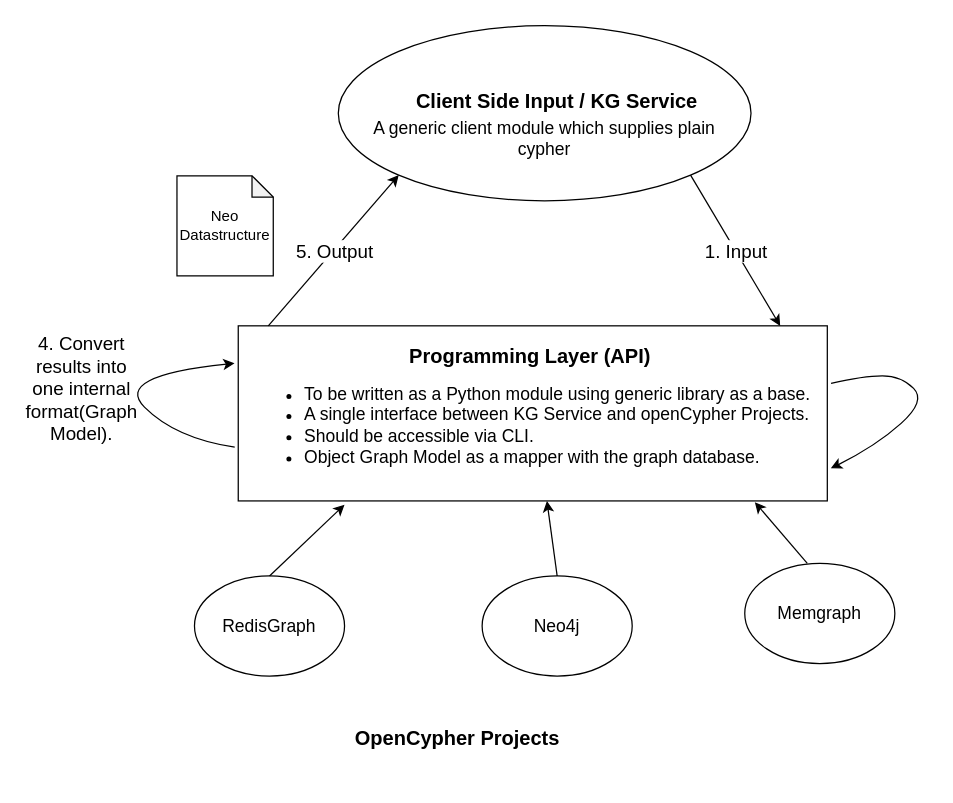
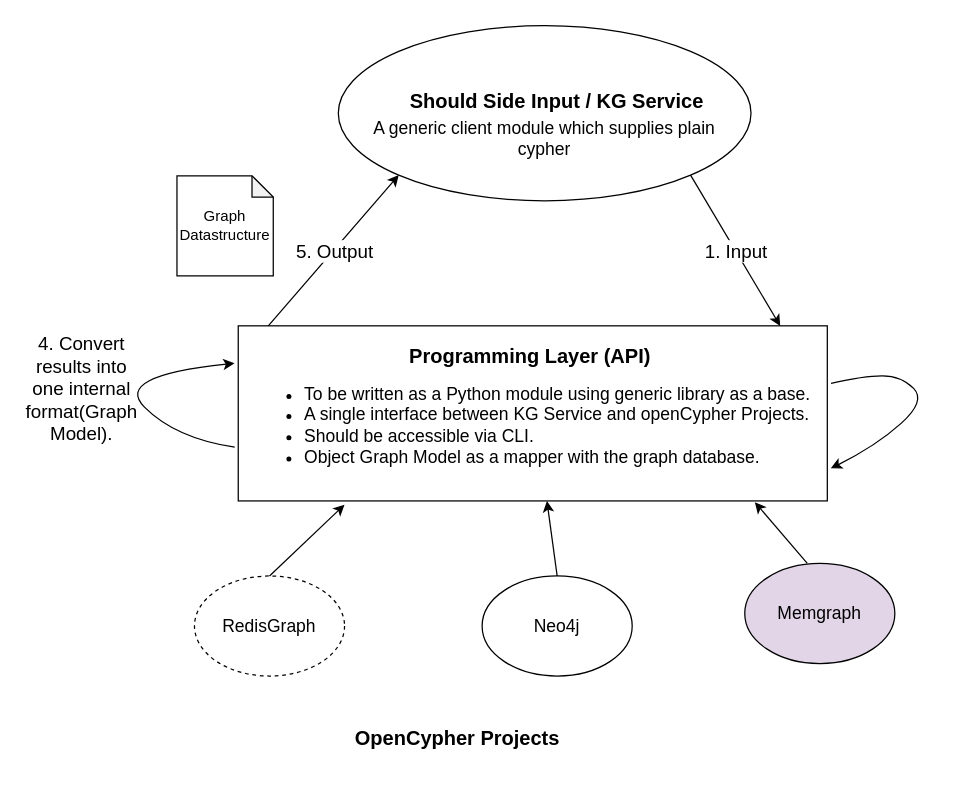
  <mxCell id="0" />
  <mxCell id="1" parent="0" />
  <mxCell id="2" value="&lt;font style=&quot;font-size: 16px&quot;&gt;&lt;b&gt;&lt;br&gt;&lt;/b&gt;&lt;/font&gt;" style="ellipse;whiteSpace=wrap;html=1;" parent="1" vertex="1"><mxGeometry x="270" y="20" width="330" height="140" as="geometry" /></mxCell>
  <mxCell id="3" value="&lt;font&gt;&lt;font style=&quot;font-weight: bold ; font-size: 16px&quot;&gt;Programming Layer (API)&lt;/font&gt;&lt;span style=&quot;font-size: 14px&quot;&gt;&lt;b&gt;&amp;nbsp;&lt;/b&gt;&lt;/span&gt;&lt;br&gt;&lt;div style=&quot;text-align: left&quot;&gt;&lt;ul&gt;&lt;li&gt;&lt;font&gt;&lt;div style=&quot;text-align: left ; font-size: 14px&quot;&gt;To be written as a Python module using generic library as a base.&lt;/div&gt;&lt;/font&gt;&lt;/li&gt;&lt;li&gt;&lt;div style=&quot;text-align: left ; font-size: 14px&quot;&gt;A single interface between KG Service and openCypher Projects.&lt;/div&gt;&lt;/li&gt;&lt;li&gt;&lt;div style=&quot;text-align: left ; font-size: 14px&quot;&gt;Should be accessible via CLI.&lt;/div&gt;&lt;/li&gt;&lt;li&gt;&lt;div style=&quot;text-align: left ; font-size: 14px&quot;&gt;Object Graph Model as a mapper with the graph database.&lt;/div&gt;&lt;/li&gt;&lt;/ul&gt;&lt;/div&gt;&lt;/font&gt;" style="rounded=0;whiteSpace=wrap;html=1;" parent="1" vertex="1"><mxGeometry x="190" y="260" width="471" height="140" as="geometry" /></mxCell>
- <mxCell id="4" value="&lt;font style=&quot;font-size: 14px&quot;&gt;RedisGraph&lt;/font&gt;" style="ellipse;whiteSpace=wrap;html=1;" parent="1" vertex="1"><mxGeometry x="155" y="460" width="120" height="80" as="geometry" /></mxCell>
+ <mxCell id="4" value="&lt;font style=&quot;font-size: 14px&quot;&gt;RedisGraph&lt;/font&gt;" style="ellipse;whiteSpace=wrap;html=1;dashed=1;" parent="1" vertex="1"><mxGeometry x="155" y="460" width="120" height="80" as="geometry" /></mxCell>
  <mxCell id="5" value="&lt;font style=&quot;font-size: 14px&quot;&gt;Neo4j&lt;/font&gt;" style="ellipse;whiteSpace=wrap;html=1;" parent="1" vertex="1"><mxGeometry x="385" y="460" width="120" height="80" as="geometry" /></mxCell>
- <mxCell id="6" value="&lt;font style=&quot;font-size: 14px&quot;&gt;Memgraph&lt;/font&gt;" style="ellipse;whiteSpace=wrap;html=1;" parent="1" vertex="1"><mxGeometry x="595" y="450" width="120" height="80" as="geometry" /></mxCell>
+ <mxCell id="6" value="&lt;font style=&quot;font-size: 14px&quot;&gt;Memgraph&lt;/font&gt;" style="ellipse;whiteSpace=wrap;html=1;fillColor=#e1d5e7;" parent="1" vertex="1"><mxGeometry x="595" y="450" width="120" height="80" as="geometry" /></mxCell>
  <mxCell id="7" value="" style="endArrow=classic;html=1;entryX=0;entryY=1;entryDx=0;entryDy=0;exitX=0.051;exitY=0;exitDx=0;exitDy=0;exitPerimeter=0;" parent="1" source="3" target="2" edge="1"><mxGeometry relative="1" as="geometry"><mxPoint x="260" y="250" as="sourcePoint" /><mxPoint x="360" y="250" as="targetPoint" /></mxGeometry></mxCell>
  <mxCell id="8" value="&lt;font style=&quot;font-size: 15px&quot;&gt;5. Output&lt;/font&gt;" style="edgeLabel;resizable=0;html=1;align=center;verticalAlign=middle;" parent="7" connectable="0" vertex="1"><mxGeometry relative="1" as="geometry" /></mxCell>
  <mxCell id="9" value="" style="endArrow=classic;html=1;exitX=1;exitY=1;exitDx=0;exitDy=0;entryX=0.92;entryY=0;entryDx=0;entryDy=0;entryPerimeter=0;" parent="1" source="2" target="3" edge="1"><mxGeometry relative="1" as="geometry"><mxPoint x="600" y="280" as="sourcePoint" /><mxPoint x="640" y="170" as="targetPoint" /></mxGeometry></mxCell>
  <mxCell id="10" value="&lt;font style=&quot;font-size: 15px&quot;&gt;1. Input&lt;/font&gt;" style="edgeLabel;resizable=0;html=1;align=center;verticalAlign=middle;rotation=0;" parent="9" connectable="0" vertex="1"><mxGeometry relative="1" as="geometry" /></mxCell>
- <mxCell id="11" value="Neo Datastructure" style="shape=note;whiteSpace=wrap;html=1;backgroundOutline=1;darkOpacity=0.05;size=17;" parent="1" vertex="1"><mxGeometry x="141" y="140" width="77" height="80" as="geometry" /></mxCell>
+ <mxCell id="11" value="Graph Datastructure" style="shape=note;whiteSpace=wrap;html=1;backgroundOutline=1;darkOpacity=0.05;size=17;" parent="1" vertex="1"><mxGeometry x="141" y="140" width="77" height="80" as="geometry" /></mxCell>
  <mxCell id="12" value="&lt;font size=&quot;1&quot;&gt;&lt;b style=&quot;font-size: 16px&quot;&gt;OpenCypher Projects&lt;/b&gt;&lt;/font&gt;" style="text;html=1;strokeColor=none;fillColor=none;align=center;verticalAlign=middle;whiteSpace=wrap;rounded=0;" parent="1" vertex="1"><mxGeometry x="253" y="560" width="224.5" height="60" as="geometry" /></mxCell>
  <mxCell id="13" value="" style="endArrow=classic;html=1;exitX=0.5;exitY=0;exitDx=0;exitDy=0;" parent="1" source="4" edge="1"><mxGeometry width="50" height="50" relative="1" as="geometry"><mxPoint x="312.39" y="470" as="sourcePoint" /><mxPoint x="275" y="403" as="targetPoint" /></mxGeometry></mxCell>
  <mxCell id="14" value="" style="endArrow=classic;html=1;entryX=0.524;entryY=1;entryDx=0;entryDy=0;entryPerimeter=0;exitX=0.5;exitY=0;exitDx=0;exitDy=0;" parent="1" target="3" edge="1" source="5"><mxGeometry width="50" height="50" relative="1" as="geometry"><mxPoint x="500" y="469.02" as="sourcePoint" /><mxPoint x="527.606" y="410" as="targetPoint" /></mxGeometry></mxCell>
  <mxCell id="15" value="" style="endArrow=classic;html=1;entryX=0.877;entryY=1.007;entryDx=0;entryDy=0;entryPerimeter=0;" parent="1" target="3" edge="1"><mxGeometry width="50" height="50" relative="1" as="geometry"><mxPoint x="645" y="450" as="sourcePoint" /><mxPoint x="725.216" y="410.98" as="targetPoint" /></mxGeometry></mxCell>
  <mxCell id="16" value="&lt;span style=&quot;font-size: 14px&quot;&gt;A generic client module which supplies plain cypher&lt;/span&gt;" style="text;html=1;strokeColor=none;fillColor=none;align=center;verticalAlign=middle;whiteSpace=wrap;rounded=0;" parent="1" vertex="1"><mxGeometry x="275" y="100" width="320" height="20" as="geometry" /></mxCell>
  <mxCell id="17" value="" style="curved=1;endArrow=classic;html=1;exitX=-0.006;exitY=0.693;exitDx=0;exitDy=0;exitPerimeter=0;" parent="1" source="3" edge="1"><mxGeometry width="50" height="50" relative="1" as="geometry"><mxPoint x="90" y="350" as="sourcePoint" /><mxPoint x="187" y="290" as="targetPoint" /><Array as="points"><mxPoint x="140" y="350" /><mxPoint x="90" y="300" /></Array></mxGeometry></mxCell>
  <mxCell id="18" value="&lt;font style=&quot;font-size: 15px&quot;&gt;4. Convert results into one internal format(Graph Model).&lt;/font&gt;" style="text;html=1;strokeColor=none;fillColor=none;align=center;verticalAlign=middle;whiteSpace=wrap;rounded=0;fontStyle=0" parent="1" vertex="1"><mxGeometry x="20" y="240" width="90" height="140" as="geometry" /></mxCell>
  <mxCell id="19" value="" style="curved=1;endArrow=classic;html=1;entryX=1.006;entryY=0.814;entryDx=0;entryDy=0;entryPerimeter=0;" parent="1" target="3" edge="1"><mxGeometry width="50" height="50" relative="1" as="geometry"><mxPoint x="664" y="306" as="sourcePoint" /><mxPoint x="747.174" y="363.02" as="targetPoint" /><Array as="points"><mxPoint x="690" y="300" /><mxPoint x="720" y="300" /><mxPoint x="740" y="320" /><mxPoint x="700" y="356" /></Array></mxGeometry></mxCell>
- <mxCell id="20" value="&lt;b style=&quot;font-size: 16px&quot;&gt;Client Side Input / KG Service&lt;/b&gt;" style="text;html=1;strokeColor=none;fillColor=none;align=center;verticalAlign=middle;whiteSpace=wrap;rounded=0;" vertex="1" parent="1"><mxGeometry x="285" y="70" width="320" height="20" as="geometry" /></mxCell>
+ <mxCell id="20" value="&lt;b style=&quot;font-size: 16px&quot;&gt;Should Side Input / KG Service&lt;/b&gt;" style="text;html=1;strokeColor=none;fillColor=none;align=center;verticalAlign=middle;whiteSpace=wrap;rounded=0;" vertex="1" parent="1"><mxGeometry x="285" y="70" width="320" height="20" as="geometry" /></mxCell>
